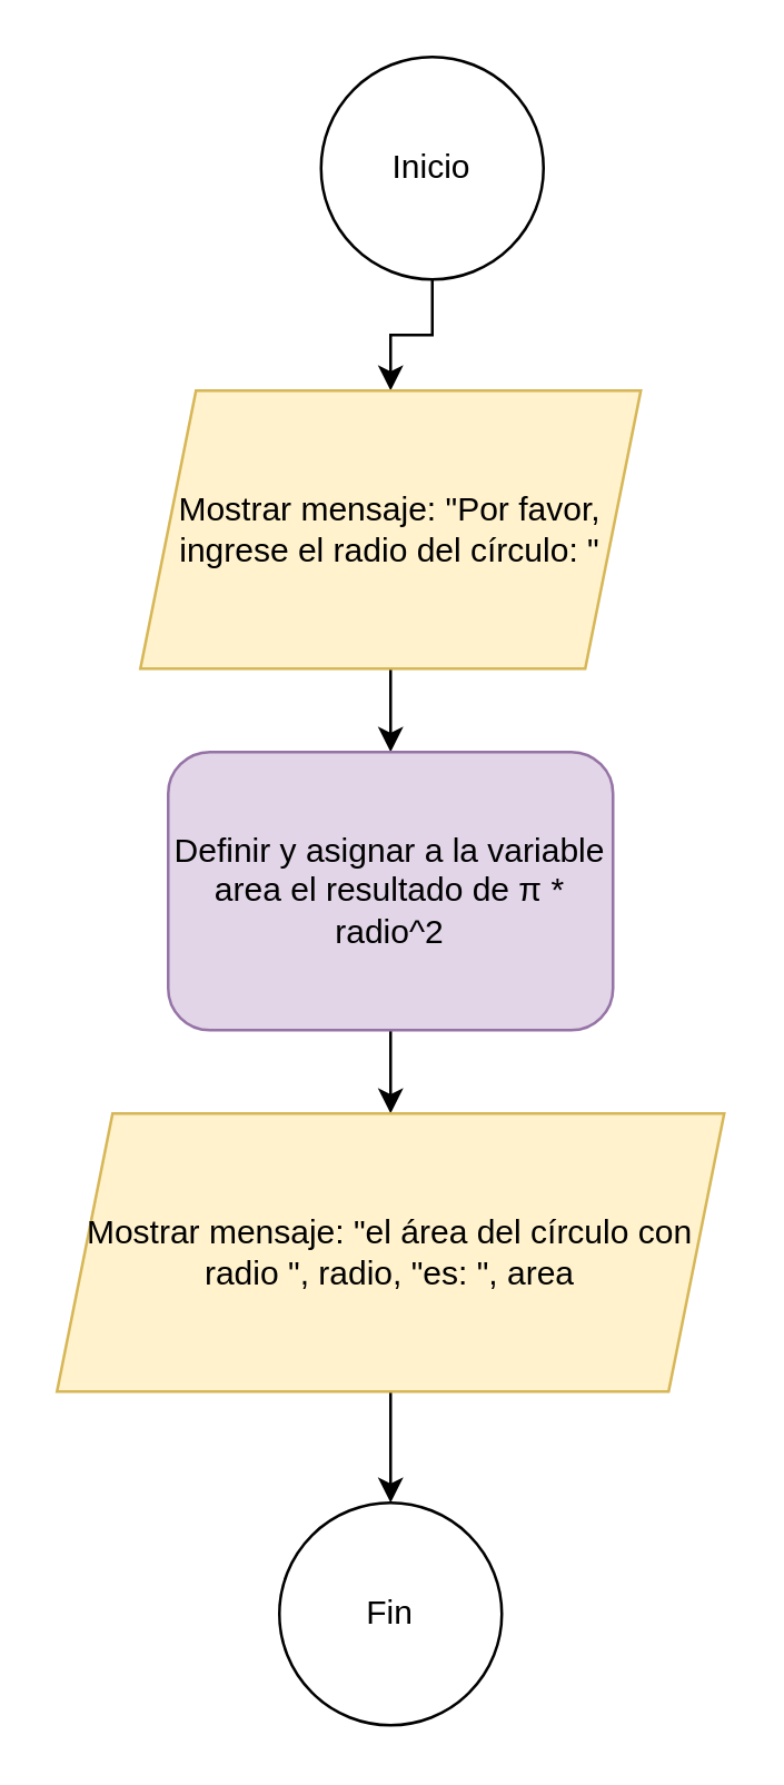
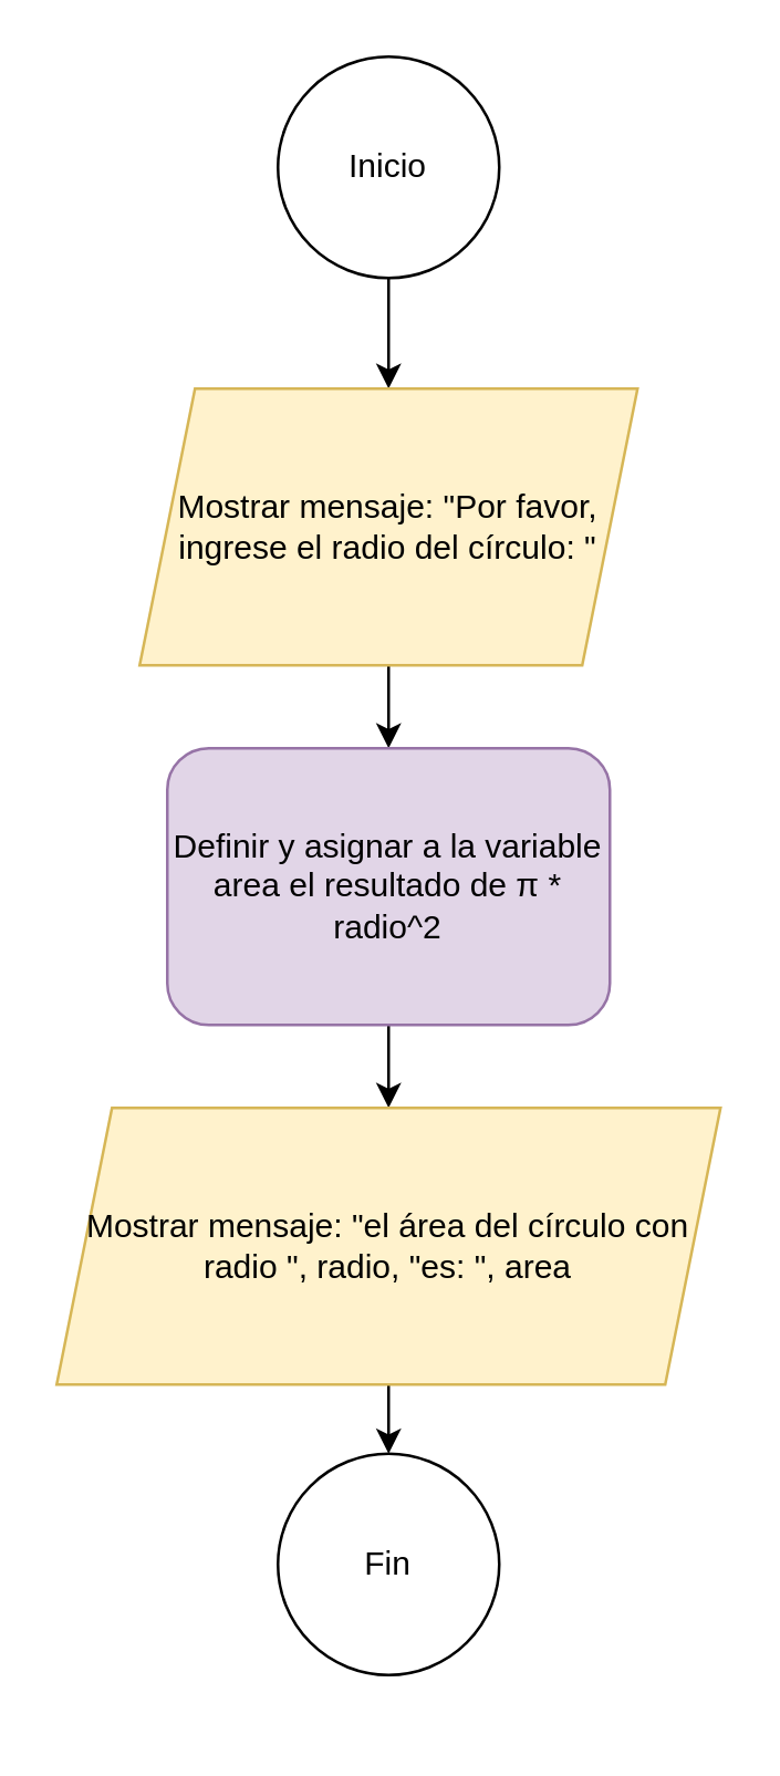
  <mxCell id="0" />
  <mxCell id="1" parent="0" />
  <mxCell id="2" value="" style="edgeStyle=orthogonalEdgeStyle;rounded=0;orthogonalLoop=1;jettySize=auto;html=1;" edge="1" parent="1" source="3" target="5"><mxGeometry relative="1" as="geometry" /></mxCell>
- <mxCell id="3" value="Inicio" style="ellipse;whiteSpace=wrap;html=1;aspect=fixed;" vertex="1" parent="1"><mxGeometry x="115" y="20" width="80" height="80" as="geometry" /></mxCell>
+ <mxCell id="3" value="Inicio" style="ellipse;whiteSpace=wrap;html=1;aspect=fixed;" vertex="1" parent="1"><mxGeometry x="100" y="20" width="80" height="80" as="geometry" /></mxCell>
  <mxCell id="4" value="" style="edgeStyle=orthogonalEdgeStyle;rounded=0;orthogonalLoop=1;jettySize=auto;html=1;" edge="1" parent="1" source="5" target="7"><mxGeometry relative="1" as="geometry" /></mxCell>
  <mxCell id="5" value="Mostrar mensaje: &quot;Por favor, ingrese el radio del círculo: &quot;" style="shape=parallelogram;perimeter=parallelogramPerimeter;whiteSpace=wrap;html=1;fixedSize=1;fillColor=#fff2cc;strokeColor=#d6b656;" vertex="1" parent="1"><mxGeometry x="50" y="140" width="180" height="100" as="geometry" /></mxCell>
  <mxCell id="6" value="" style="edgeStyle=orthogonalEdgeStyle;rounded=0;orthogonalLoop=1;jettySize=auto;html=1;" edge="1" parent="1" source="7" target="9"><mxGeometry relative="1" as="geometry" /></mxCell>
  <mxCell id="7" value="Definir y asignar a la variable area el resultado de π * radio^2" style="rounded=1;whiteSpace=wrap;html=1;fillColor=#e1d5e7;strokeColor=#9673a6;" vertex="1" parent="1"><mxGeometry x="60" y="270" width="160" height="100" as="geometry" /></mxCell>
  <mxCell id="8" value="" style="edgeStyle=orthogonalEdgeStyle;rounded=0;orthogonalLoop=1;jettySize=auto;html=1;" edge="1" parent="1" source="9" target="10"><mxGeometry relative="1" as="geometry" /></mxCell>
  <mxCell id="9" value="Mostrar mensaje: &quot;el área del círculo con radio &quot;, radio, &quot;es: &quot;, area" style="shape=parallelogram;perimeter=parallelogramPerimeter;whiteSpace=wrap;html=1;fixedSize=1;fillColor=#fff2cc;strokeColor=#d6b656;" vertex="1" parent="1"><mxGeometry x="20" y="400" width="240" height="100" as="geometry" /></mxCell>
- <mxCell id="10" value="Fin" style="ellipse;whiteSpace=wrap;html=1;" vertex="1" parent="1"><mxGeometry x="100" y="540" width="80" height="80" as="geometry" /></mxCell>
+ <mxCell id="10" value="Fin" style="ellipse;whiteSpace=wrap;html=1;" vertex="1" parent="1"><mxGeometry x="100" y="525" width="80" height="80" as="geometry" /></mxCell>
